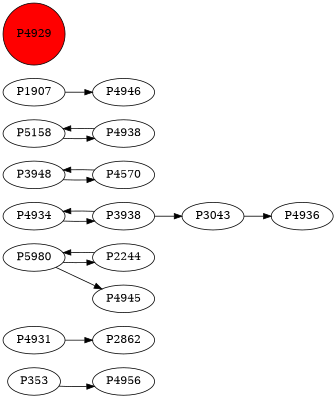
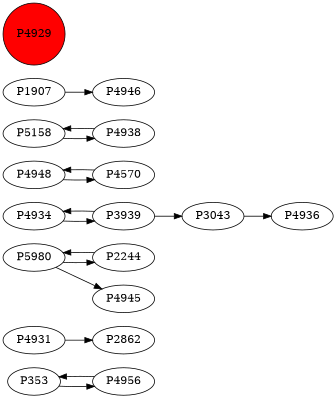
  digraph {
    rankdir=LR
    P353
    P4956
    P4931
    P2862
    P5980
    P2244
    P4945
    P4934
-   P3938
+   P3938 [label=P3939]
    P3043
    P4936
-   P4948 [label=P3948]
+   P4948
    P4570
    P5158
    P4938
    P1907
    P4946
    P4929 [fillcolor=red shape=circle style=filled]
    P353 -> P4956
+   P4956 -> P353
    P4931 -> P2862
    P5980 -> P2244
    P5980 -> P4945
    P2244 -> P5980
    P4934 -> P3938
    P3938 -> P4934
    P3938 -> P3043
    P3043 -> P4936
    P4948 -> P4570
    P4570 -> P4948
    P5158 -> P4938
    P4938 -> P5158
    P1907 -> P4946
  }
